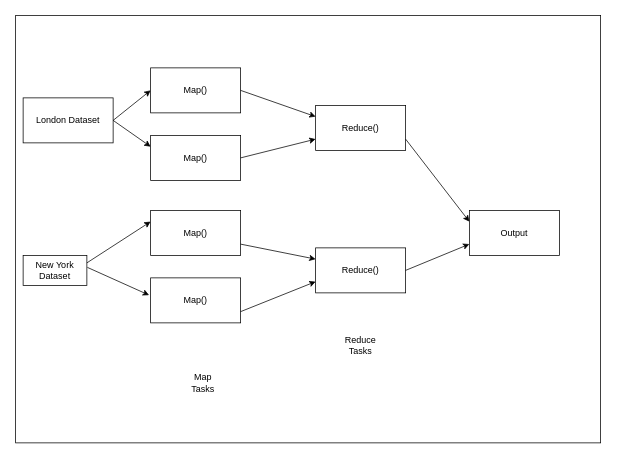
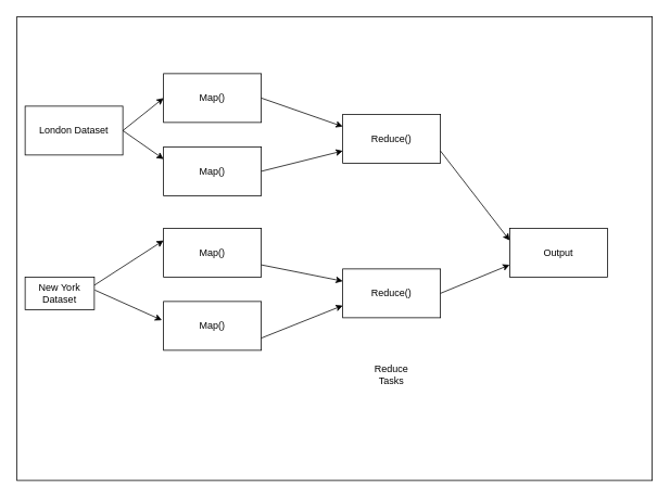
  <mxCell id="0" />
  <mxCell id="1" parent="0" />
  <mxCell id="2" value="" style="rounded=0;whiteSpace=wrap;html=1;" vertex="1" parent="1"><mxGeometry y="20" width="780" height="570" as="geometry" x="20" /></mxCell>
  <mxCell id="3" value="London Dataset" style="rounded=0;whiteSpace=wrap;html=1;" vertex="1" parent="1"><mxGeometry x="30" y="130" width="120" height="60" as="geometry" /></mxCell>
  <mxCell id="4" value="Map()" style="rounded=0;whiteSpace=wrap;html=1;" vertex="1" parent="1"><mxGeometry x="200" y="90" width="120" height="60" as="geometry" /></mxCell>
  <mxCell id="5" value="Map()" style="rounded=0;whiteSpace=wrap;html=1;" vertex="1" parent="1"><mxGeometry x="200" y="180" width="120" height="60" as="geometry" /></mxCell>
  <mxCell id="6" value="Map()" style="rounded=0;whiteSpace=wrap;html=1;" vertex="1" parent="1"><mxGeometry x="200" y="280" width="120" height="60" as="geometry" /></mxCell>
  <mxCell id="7" value="Map()" style="rounded=0;whiteSpace=wrap;html=1;" vertex="1" parent="1"><mxGeometry x="200" y="370" width="120" height="60" as="geometry" /></mxCell>
  <mxCell id="8" value="Reduce()" style="rounded=0;whiteSpace=wrap;html=1;" vertex="1" parent="1"><mxGeometry x="420" y="140" width="120" height="60" as="geometry" /></mxCell>
  <mxCell id="9" value="Reduce()" style="rounded=0;whiteSpace=wrap;html=1;" vertex="1" parent="1"><mxGeometry x="420" y="330" width="120" height="60" as="geometry" /></mxCell>
  <mxCell id="10" value="Output" style="rounded=0;whiteSpace=wrap;html=1;" vertex="1" parent="1"><mxGeometry x="625" y="280" width="120" height="60" as="geometry" /></mxCell>
  <mxCell id="11" value="New York Dataset" style="rounded=0;whiteSpace=wrap;html=1;" vertex="1" parent="1"><mxGeometry x="30" y="340" width="85" height="40" as="geometry" /></mxCell>
  <mxCell id="12" value="" style="endArrow=classic;html=1;exitX=1;exitY=0.5;exitDx=0;exitDy=0;entryX=0;entryY=0.5;entryDx=0;entryDy=0;" edge="1" parent="1" source="3" target="4"><mxGeometry width="50" height="50" relative="1" as="geometry"><mxPoint x="110" y="270" as="sourcePoint" /><mxPoint x="160" y="220" as="targetPoint" /></mxGeometry></mxCell>
  <mxCell id="13" value="" style="endArrow=classic;html=1;entryX=0;entryY=0.25;entryDx=0;entryDy=0;" edge="1" parent="1" target="5"><mxGeometry width="50" height="50" relative="1" as="geometry"><mxPoint x="150" y="160" as="sourcePoint" /><mxPoint x="210" y="230" as="targetPoint" /></mxGeometry></mxCell>
  <mxCell id="14" value="" style="endArrow=classic;html=1;exitX=1;exitY=0.25;exitDx=0;exitDy=0;entryX=0;entryY=0.25;entryDx=0;entryDy=0;" edge="1" parent="1" source="11" target="6"><mxGeometry width="50" height="50" relative="1" as="geometry"><mxPoint x="140" y="300" as="sourcePoint" /><mxPoint x="190" y="250" as="targetPoint" /></mxGeometry></mxCell>
  <mxCell id="15" value="" style="endArrow=classic;html=1;exitX=1.008;exitY=0.4;exitDx=0;exitDy=0;exitPerimeter=0;entryX=-0.017;entryY=0.383;entryDx=0;entryDy=0;entryPerimeter=0;" edge="1" parent="1" source="11" target="7"><mxGeometry width="50" height="50" relative="1" as="geometry"><mxPoint x="120" y="510" as="sourcePoint" /><mxPoint x="170" y="460" as="targetPoint" /></mxGeometry></mxCell>
  <mxCell id="16" value="" style="endArrow=classic;html=1;exitX=1;exitY=0.5;exitDx=0;exitDy=0;entryX=0;entryY=0.25;entryDx=0;entryDy=0;" edge="1" parent="1" source="4" target="8"><mxGeometry width="50" height="50" relative="1" as="geometry"><mxPoint x="340" y="250" as="sourcePoint" /><mxPoint x="410" y="180" as="targetPoint" /></mxGeometry></mxCell>
  <mxCell id="17" value="" style="endArrow=classic;html=1;exitX=1;exitY=0.5;exitDx=0;exitDy=0;entryX=0;entryY=0.75;entryDx=0;entryDy=0;" edge="1" parent="1" source="5" target="8"><mxGeometry width="50" height="50" relative="1" as="geometry"><mxPoint x="420" y="260" as="sourcePoint" /><mxPoint x="470" y="210" as="targetPoint" /></mxGeometry></mxCell>
  <mxCell id="18" value="" style="endArrow=classic;html=1;exitX=1;exitY=0.75;exitDx=0;exitDy=0;entryX=0;entryY=0.25;entryDx=0;entryDy=0;" edge="1" parent="1" source="6" target="9"><mxGeometry width="50" height="50" relative="1" as="geometry"><mxPoint x="360" y="320" as="sourcePoint" /><mxPoint x="410" y="270" as="targetPoint" /></mxGeometry></mxCell>
  <mxCell id="19" value="" style="endArrow=classic;html=1;exitX=1;exitY=0.75;exitDx=0;exitDy=0;entryX=0;entryY=0.75;entryDx=0;entryDy=0;" edge="1" parent="1" source="7" target="9"><mxGeometry width="50" height="50" relative="1" as="geometry"><mxPoint x="360" y="460" as="sourcePoint" /><mxPoint x="410" y="410" as="targetPoint" /></mxGeometry></mxCell>
  <mxCell id="20" value="" style="endArrow=classic;html=1;exitX=1;exitY=0.75;exitDx=0;exitDy=0;entryX=0;entryY=0.25;entryDx=0;entryDy=0;" edge="1" parent="1" source="8" target="10"><mxGeometry width="50" height="50" relative="1" as="geometry"><mxPoint x="580" y="230" as="sourcePoint" /><mxPoint x="630" y="180" as="targetPoint" /></mxGeometry></mxCell>
  <mxCell id="21" value="" style="endArrow=classic;html=1;exitX=1;exitY=0.5;exitDx=0;exitDy=0;entryX=0;entryY=0.75;entryDx=0;entryDy=0;" edge="1" parent="1" source="9" target="10"><mxGeometry width="50" height="50" relative="1" as="geometry"><mxPoint x="690" y="390" as="sourcePoint" /><mxPoint x="740" y="340" as="targetPoint" /></mxGeometry></mxCell>
- <mxCell id="22" value="Map Tasks" style="text;html=1;strokeColor=none;fillColor=none;align=center;verticalAlign=middle;whiteSpace=wrap;rounded=0;" vertex="1" parent="1"><mxGeometry x="250" y="500" width="40" height="20" as="geometry" /></mxCell>
  <mxCell id="23" value="Reduce Tasks" style="text;html=1;strokeColor=none;fillColor=none;align=center;verticalAlign=middle;whiteSpace=wrap;rounded=0;" vertex="1" parent="1"><mxGeometry x="460" y="450" width="40" height="20" as="geometry" /></mxCell>
